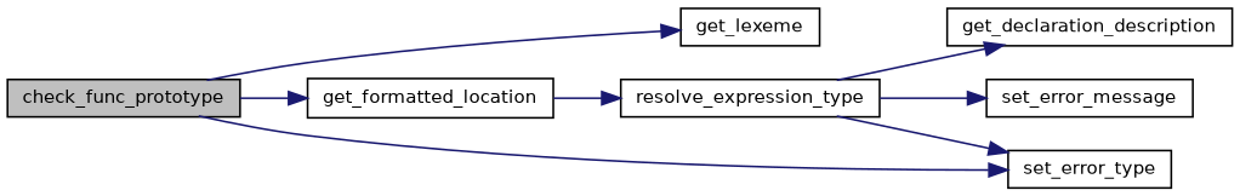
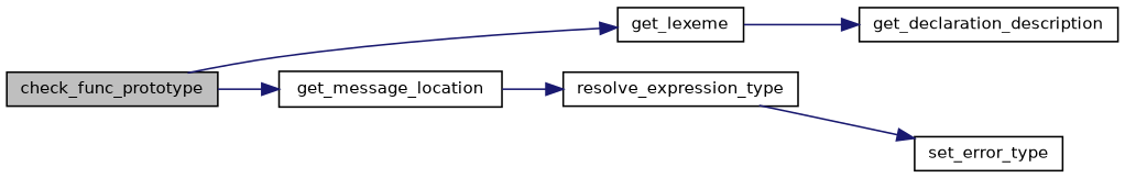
  digraph {
    rankdir=LR
    node [color=black fillcolor=white fontname=Helvetica fontsize=10 shape=record style=filled]
    edge [color=midnightblue fontname=Helvetica fontsize=10 labelfontname=Helvetica labelfontsize=10 style=solid]
    n1 [fillcolor=grey75 fontcolor=black height=0.2 label=check_func_prototype width=0.4]
-   n2 [height=0.2 label=get_formatted_location width=0.4]
+   n2 [height=0.2 label=get_message_location width=0.4]
    n3 [height=0.2 label=get_lexeme width=0.4]
    n4 [height=0.2 label=set_error_type width=0.4]
    n5 [height=0.2 label=resolve_expression_type width=0.4]
-   n6 [height=0.2 label=set_error_message width=0.4]
    n7 [height=0.2 label=get_declaration_description width=0.4]
    n1 -> n2
    n1 -> n3
-   n1 -> n4
    n2 -> n5
    n5 -> n4
-   n5 -> n6
-   n5 -> n7
+   n3 -> n7
  }
